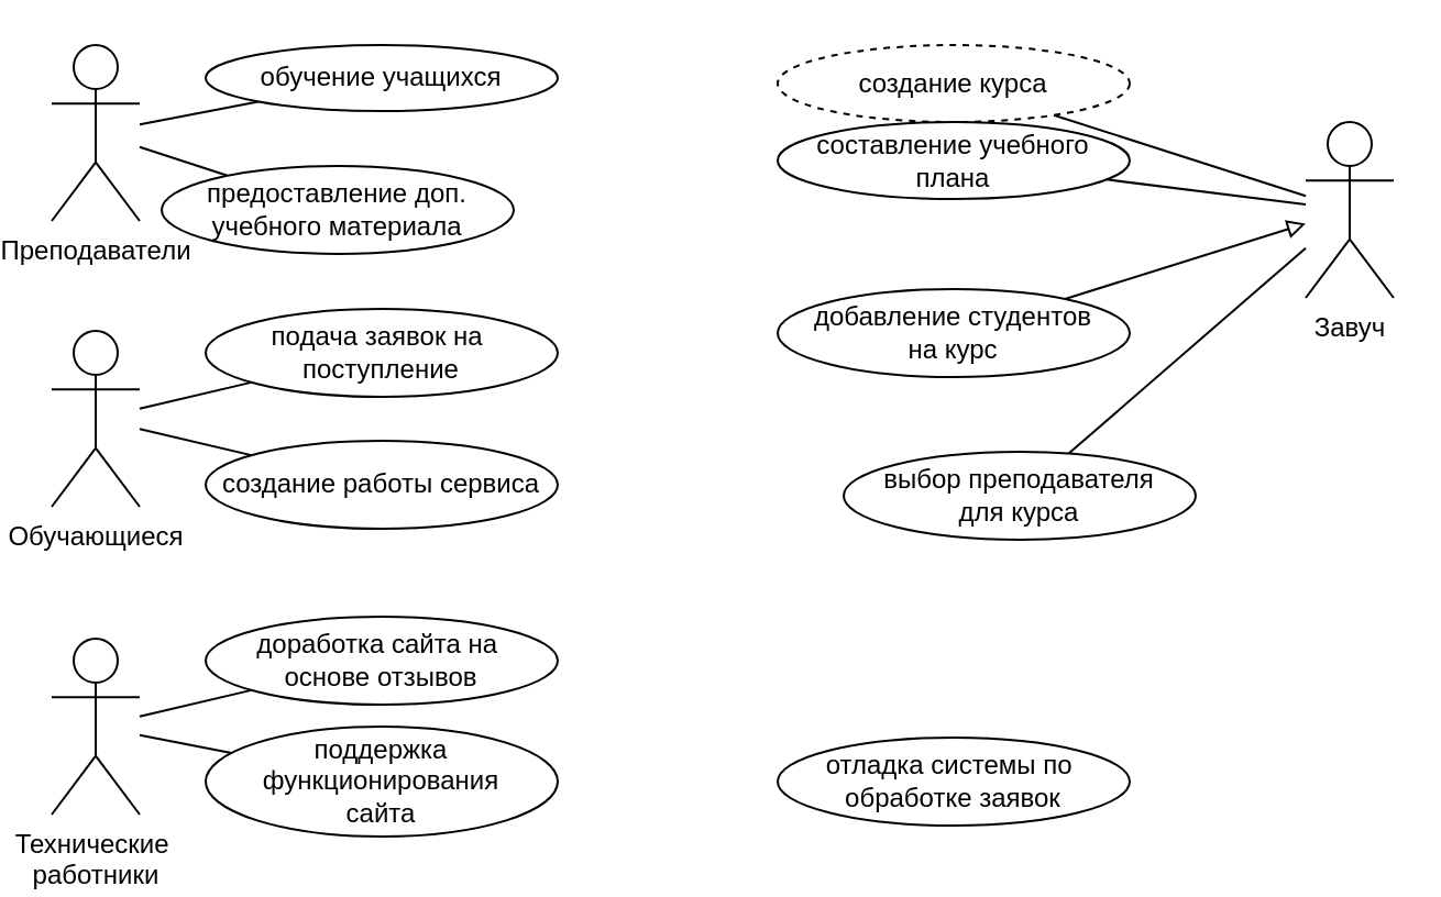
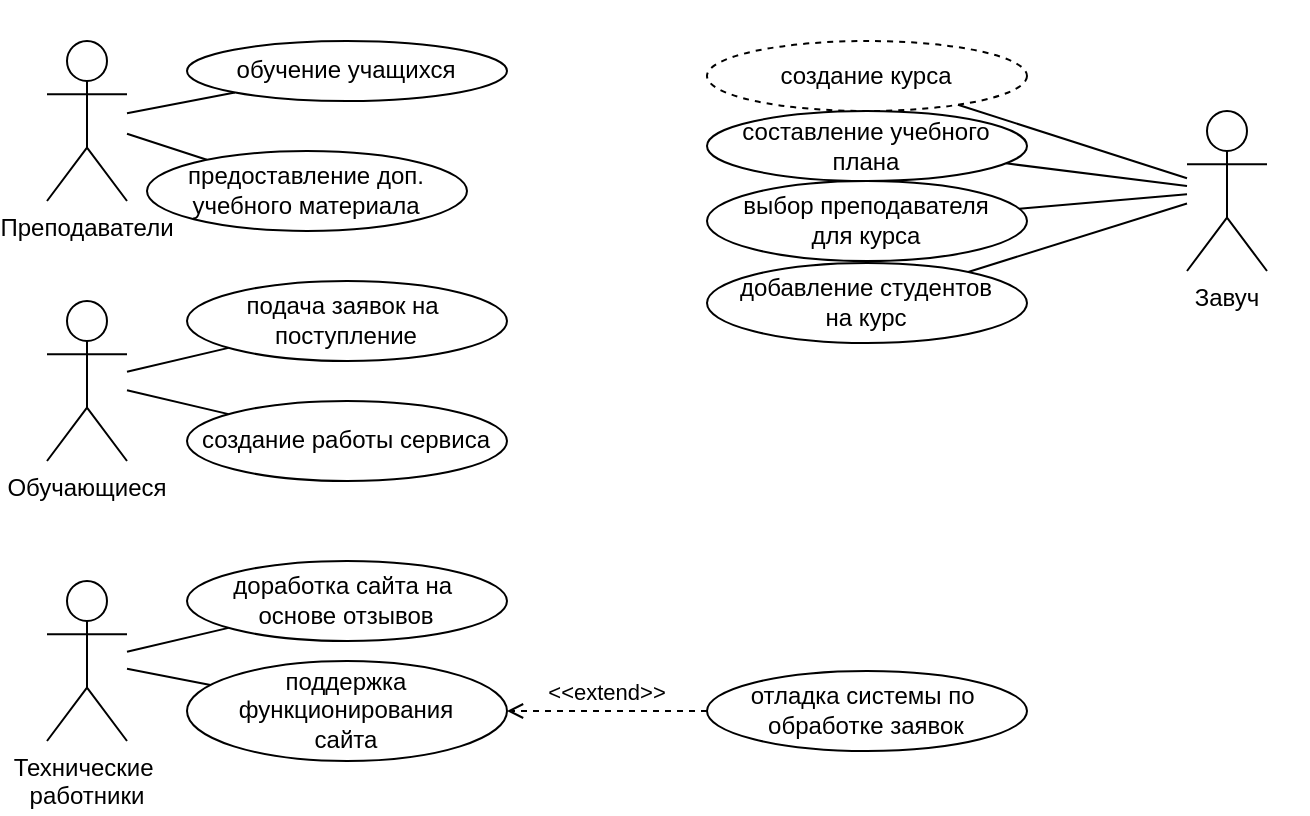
  <mxCell id="0" />
  <mxCell id="1" parent="0" />
  <mxCell id="2" value="Преподаватели" style="shape=umlActor;verticalLabelPosition=bottom;verticalAlign=top;html=1;outlineConnect=0;" parent="1" vertex="1"><mxGeometry x="20" y="20" width="40" height="80" as="geometry" /></mxCell>
  <mxCell id="3" value="Обучающиеся" style="shape=umlActor;verticalLabelPosition=bottom;verticalAlign=top;html=1;outlineConnect=0;" parent="1" vertex="1"><mxGeometry x="20" y="150" width="40" height="80" as="geometry" /></mxCell>
  <mxCell id="4" value="Технические&amp;nbsp;&lt;br&gt;работники" style="shape=umlActor;verticalLabelPosition=bottom;verticalAlign=top;html=1;outlineConnect=0;" parent="1" vertex="1"><mxGeometry x="20" y="290" width="40" height="80" as="geometry" /></mxCell>
  <mxCell id="5" style="rounded=0;orthogonalLoop=1;jettySize=auto;html=1;endArrow=none;endFill=0;" edge="1" parent="1" source="6" target="20"><mxGeometry relative="1" as="geometry" /></mxCell>
  <mxCell id="6" value="Завуч" style="shape=umlActor;verticalLabelPosition=bottom;verticalAlign=top;html=1;outlineConnect=0;" parent="1" vertex="1"><mxGeometry x="590" y="55" width="40" height="80" as="geometry" /></mxCell>
  <mxCell id="7" value="" style="edgeStyle=none;rounded=0;orthogonalLoop=1;jettySize=auto;html=1;endArrow=none;endFill=0;" edge="1" parent="1" source="8" target="2"><mxGeometry relative="1" as="geometry" /></mxCell>
  <mxCell id="8" value="обучение учащихся" style="ellipse;whiteSpace=wrap;html=1;" parent="1" vertex="1"><mxGeometry x="90" y="20" width="160" height="30" as="geometry" /></mxCell>
  <mxCell id="9" value="" style="edgeStyle=none;rounded=0;orthogonalLoop=1;jettySize=auto;html=1;endArrow=none;endFill=0;" edge="1" parent="1" source="10" target="2"><mxGeometry relative="1" as="geometry" /></mxCell>
  <mxCell id="10" value="предоставление доп.&lt;br&gt;учебного материала" style="ellipse;whiteSpace=wrap;html=1;" parent="1" vertex="1"><mxGeometry x="70" y="75" width="160" height="40" as="geometry" /></mxCell>
  <mxCell id="11" value="" style="edgeStyle=none;rounded=0;orthogonalLoop=1;jettySize=auto;html=1;endArrow=none;endFill=0;" edge="1" parent="1" source="12" target="3"><mxGeometry relative="1" as="geometry" /></mxCell>
  <mxCell id="12" value="подача заявок на&amp;nbsp;&lt;br&gt;поступление" style="ellipse;whiteSpace=wrap;html=1;" parent="1" vertex="1"><mxGeometry x="90" y="140" width="160" height="40" as="geometry" /></mxCell>
  <mxCell id="13" value="" style="edgeStyle=none;rounded=0;orthogonalLoop=1;jettySize=auto;html=1;endArrow=none;endFill=0;" edge="1" parent="1" source="14" target="3"><mxGeometry relative="1" as="geometry" /></mxCell>
  <mxCell id="14" value="создание работы сервиса" style="ellipse;whiteSpace=wrap;html=1;" parent="1" vertex="1"><mxGeometry x="90" y="200" width="160" height="40" as="geometry" /></mxCell>
  <mxCell id="15" value="" style="edgeStyle=none;rounded=0;orthogonalLoop=1;jettySize=auto;html=1;endArrow=none;endFill=0;" edge="1" parent="1" source="16" target="4"><mxGeometry relative="1" as="geometry" /></mxCell>
  <mxCell id="16" value="доработка сайта на&amp;nbsp;&lt;br&gt;основе отзывов" style="ellipse;whiteSpace=wrap;html=1;" parent="1" vertex="1"><mxGeometry x="90" y="280" width="160" height="40" as="geometry" /></mxCell>
  <mxCell id="17" value="отладка системы по&amp;nbsp;&lt;br&gt;обработке заявок" style="ellipse;whiteSpace=wrap;html=1;" parent="1" vertex="1"><mxGeometry x="350" y="335" width="160" height="40" as="geometry" /></mxCell>
  <mxCell id="18" value="" style="edgeStyle=none;rounded=0;orthogonalLoop=1;jettySize=auto;html=1;endArrow=none;endFill=0;" edge="1" parent="1" source="19" target="4"><mxGeometry relative="1" as="geometry" /></mxCell>
  <mxCell id="19" value="поддержка функционирования&lt;br&gt;сайта" style="ellipse;whiteSpace=wrap;html=1;" parent="1" vertex="1"><mxGeometry x="90" y="330" width="160" height="50" as="geometry" /></mxCell>
  <mxCell id="20" value="создание курса" style="ellipse;whiteSpace=wrap;html=1;dashed=1;" parent="1" vertex="1"><mxGeometry x="350" y="20" width="160" height="35" as="geometry" /></mxCell>
  <mxCell id="21" value="" style="edgeStyle=none;rounded=0;orthogonalLoop=1;jettySize=auto;html=1;endArrow=none;endFill=0;" edge="1" parent="1" source="22" target="6"><mxGeometry relative="1" as="geometry" /></mxCell>
  <mxCell id="22" value="составление учебного&lt;br&gt;плана" style="ellipse;whiteSpace=wrap;html=1;" parent="1" vertex="1"><mxGeometry x="350" y="55" width="160" height="35" as="geometry" /></mxCell>
  <mxCell id="23" value="" style="edgeStyle=none;rounded=0;orthogonalLoop=1;jettySize=auto;html=1;endArrow=none;endFill=0;" edge="1" parent="1" source="24" target="6"><mxGeometry relative="1" as="geometry" /></mxCell>
- <mxCell id="24" value="выбор преподавателя&lt;br&gt;для курса" style="ellipse;whiteSpace=wrap;html=1;" parent="1" vertex="1"><mxGeometry x="380" y="205" width="160" height="40" as="geometry" /></mxCell>
- <mxCell id="25" value="" style="edgeStyle=none;rounded=0;orthogonalLoop=1;jettySize=auto;html=1;endArrow=block;endFill=0;" edge="1" parent="1" source="26" target="6"><mxGeometry relative="1" as="geometry" /></mxCell>
+ <mxCell id="24" value="выбор преподавателя&lt;br&gt;для курса" style="ellipse;whiteSpace=wrap;html=1;" parent="1" vertex="1"><mxGeometry x="350" y="90" width="160" height="40" as="geometry" /></mxCell>
+ <mxCell id="25" value="" style="edgeStyle=none;rounded=0;orthogonalLoop=1;jettySize=auto;html=1;endArrow=none;endFill=0;" edge="1" parent="1" source="26" target="6"><mxGeometry relative="1" as="geometry" /></mxCell>
  <mxCell id="26" value="добавление студентов&lt;br&gt;на курс" style="ellipse;whiteSpace=wrap;html=1;" parent="1" vertex="1"><mxGeometry x="350" y="131" width="160" height="40" as="geometry" /></mxCell>
+ <mxCell id="27" value="&amp;lt;&amp;lt;extend&amp;gt;&amp;gt;" style="html=1;verticalAlign=bottom;labelBackgroundColor=none;endArrow=open;endFill=0;dashed=1;" edge="1" parent="1" source="17" target="19"><mxGeometry width="160" relative="1" as="geometry"><mxPoint x="310" y="300" as="sourcePoint" /><mxPoint x="470" y="300" as="targetPoint" /></mxGeometry></mxCell>
